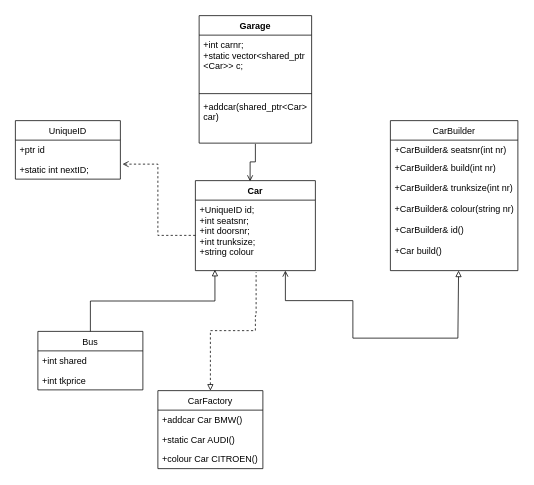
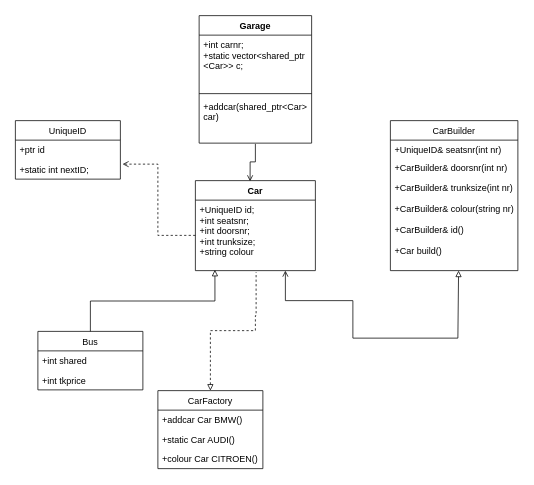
  <mxCell id="0" />
  <mxCell id="1" parent="0" />
  <mxCell id="2" style="edgeStyle=orthogonalEdgeStyle;rounded=0;orthogonalLoop=1;jettySize=auto;html=1;exitX=0.75;exitY=1;exitDx=0;exitDy=0;entryX=0.535;entryY=1;entryDx=0;entryDy=0;startArrow=open;startFill=0;endArrow=block;endFill=0;entryPerimeter=0;" parent="1" source="10" target="26" edge="1"><mxGeometry relative="1" as="geometry"><mxPoint x="600" y="510" as="targetPoint" /><Array as="points"><mxPoint x="380" y="400" /><mxPoint x="470" y="400" /><mxPoint x="470" y="450" /><mxPoint x="610" y="450" /></Array></mxGeometry></mxCell>
  <mxCell id="3" style="edgeStyle=orthogonalEdgeStyle;rounded=0;orthogonalLoop=1;jettySize=auto;html=1;exitX=0.5;exitY=0;exitDx=0;exitDy=0;startArrow=block;startFill=0;endArrow=none;endFill=0;dashed=1;entryX=0.506;entryY=1.021;entryDx=0;entryDy=0;entryPerimeter=0;" parent="1" source="19" target="11" edge="1"><mxGeometry relative="1" as="geometry"><mxPoint x="300" y="610" as="sourcePoint" /><mxPoint x="340" y="370" as="targetPoint" /><Array as="points"><mxPoint x="280" y="440" /><mxPoint x="340" y="440" /><mxPoint x="340" y="420" /><mxPoint x="341" y="420" /></Array></mxGeometry></mxCell>
  <mxCell id="4" style="edgeStyle=orthogonalEdgeStyle;rounded=0;orthogonalLoop=1;jettySize=auto;html=1;exitX=0.5;exitY=0;exitDx=0;exitDy=0;entryX=0.163;entryY=0.989;entryDx=0;entryDy=0;startArrow=none;startFill=0;endArrow=block;endFill=0;entryPerimeter=0;" parent="1" source="16" target="11" edge="1"><mxGeometry relative="1" as="geometry"><mxPoint x="120" y="435" as="sourcePoint" /><mxPoint x="286.08" y="367" as="targetPoint" /></mxGeometry></mxCell>
  <mxCell id="5" style="edgeStyle=orthogonalEdgeStyle;rounded=0;orthogonalLoop=1;jettySize=auto;html=1;exitX=0.5;exitY=1.016;exitDx=0;exitDy=0;entryX=0.456;entryY=0.008;entryDx=0;entryDy=0;endArrow=open;endFill=0;exitPerimeter=0;entryPerimeter=0;" edge="1" parent="1" source="9" target="10"><mxGeometry relative="1" as="geometry" /></mxCell>
  <mxCell id="6" value="Garage" style="swimlane;fontStyle=1;align=center;verticalAlign=top;childLayout=stackLayout;horizontal=1;startSize=26;horizontalStack=0;resizeParent=1;resizeParentMax=0;resizeLast=0;collapsible=1;marginBottom=0;" vertex="1" parent="1"><mxGeometry x="265" y="20" width="150" height="170" as="geometry" /></mxCell>
  <mxCell id="7" value="+int carnr;&#10;+static vector&lt;shared_ptr&#10;&lt;Car&gt;&gt; c;" style="text;strokeColor=none;fillColor=none;align=left;verticalAlign=top;spacingLeft=4;spacingRight=4;overflow=hidden;rotatable=0;points=[[0,0.5],[1,0.5]];portConstraint=eastwest;" vertex="1" parent="6"><mxGeometry y="26" width="150" height="74" as="geometry" /></mxCell>
  <mxCell id="8" value="" style="line;strokeWidth=1;fillColor=none;align=left;verticalAlign=middle;spacingTop=-1;spacingLeft=3;spacingRight=3;rotatable=0;labelPosition=right;points=[];portConstraint=eastwest;strokeColor=inherit;" vertex="1" parent="6"><mxGeometry y="100" width="150" height="8" as="geometry" /></mxCell>
  <mxCell id="9" value="+addcar(shared_ptr&lt;Car&gt; &#10;car)" style="text;strokeColor=none;fillColor=none;align=left;verticalAlign=top;spacingLeft=4;spacingRight=4;overflow=hidden;rotatable=0;points=[[0,0.5],[1,0.5]];portConstraint=eastwest;" vertex="1" parent="6"><mxGeometry y="108" width="150" height="62" as="geometry" /></mxCell>
  <mxCell id="10" value="Car" style="swimlane;fontStyle=1;align=center;verticalAlign=top;childLayout=stackLayout;horizontal=1;startSize=26;horizontalStack=0;resizeParent=1;resizeParentMax=0;resizeLast=0;collapsible=1;marginBottom=0;" vertex="1" parent="1"><mxGeometry x="260" y="240" width="160" height="120" as="geometry" /></mxCell>
  <mxCell id="11" value="+UniqueID id;&#10;+int seatsnr;&#10;+int doorsnr;&#10;+int trunksize;&#10;+string colour" style="text;strokeColor=none;fillColor=none;align=left;verticalAlign=top;spacingLeft=4;spacingRight=4;overflow=hidden;rotatable=0;points=[[0,0.5],[1,0.5]];portConstraint=eastwest;" vertex="1" parent="10"><mxGeometry y="26" width="160" height="94" as="geometry" /></mxCell>
  <mxCell id="12" value="UniqueID" style="swimlane;fontStyle=0;childLayout=stackLayout;horizontal=1;startSize=26;fillColor=none;horizontalStack=0;resizeParent=1;resizeParentMax=0;resizeLast=0;collapsible=1;marginBottom=0;" vertex="1" parent="1"><mxGeometry x="20" y="160" width="140" height="78" as="geometry" /></mxCell>
  <mxCell id="13" value="+ptr id" style="text;strokeColor=none;fillColor=none;align=left;verticalAlign=top;spacingLeft=4;spacingRight=4;overflow=hidden;rotatable=0;points=[[0,0.5],[1,0.5]];portConstraint=eastwest;" vertex="1" parent="12"><mxGeometry y="26" width="140" height="26" as="geometry" /></mxCell>
  <mxCell id="14" value="+static int nextID;" style="text;strokeColor=none;fillColor=none;align=left;verticalAlign=top;spacingLeft=4;spacingRight=4;overflow=hidden;rotatable=0;points=[[0,0.5],[1,0.5]];portConstraint=eastwest;" vertex="1" parent="12"><mxGeometry y="52" width="140" height="26" as="geometry" /></mxCell>
  <mxCell id="15" style="edgeStyle=orthogonalEdgeStyle;rounded=0;orthogonalLoop=1;jettySize=auto;html=1;exitX=0;exitY=0.5;exitDx=0;exitDy=0;entryX=1.021;entryY=0.231;entryDx=0;entryDy=0;entryPerimeter=0;dashed=1;startArrow=none;startFill=0;endArrow=open;endFill=0;" edge="1" parent="1" source="11" target="14"><mxGeometry relative="1" as="geometry" /></mxCell>
  <mxCell id="16" value="Bus" style="swimlane;fontStyle=0;childLayout=stackLayout;horizontal=1;startSize=26;fillColor=none;horizontalStack=0;resizeParent=1;resizeParentMax=0;resizeLast=0;collapsible=1;marginBottom=0;" vertex="1" parent="1"><mxGeometry x="50" y="441" width="140" height="78" as="geometry" /></mxCell>
  <mxCell id="17" value="+int shared" style="text;strokeColor=none;fillColor=none;align=left;verticalAlign=top;spacingLeft=4;spacingRight=4;overflow=hidden;rotatable=0;points=[[0,0.5],[1,0.5]];portConstraint=eastwest;" vertex="1" parent="16"><mxGeometry y="26" width="140" height="26" as="geometry" /></mxCell>
  <mxCell id="18" value="+int tkprice" style="text;strokeColor=none;fillColor=none;align=left;verticalAlign=top;spacingLeft=4;spacingRight=4;overflow=hidden;rotatable=0;points=[[0,0.5],[1,0.5]];portConstraint=eastwest;" vertex="1" parent="16"><mxGeometry y="52" width="140" height="26" as="geometry" /></mxCell>
  <mxCell id="19" value="CarFactory" style="swimlane;fontStyle=0;childLayout=stackLayout;horizontal=1;startSize=26;fillColor=none;horizontalStack=0;resizeParent=1;resizeParentMax=0;resizeLast=0;collapsible=1;marginBottom=0;" vertex="1" parent="1"><mxGeometry x="210" y="520" width="140" height="104" as="geometry" /></mxCell>
  <mxCell id="20" value="+addcar Car BMW()    " style="text;strokeColor=none;fillColor=none;align=left;verticalAlign=top;spacingLeft=4;spacingRight=4;overflow=hidden;rotatable=0;points=[[0,0.5],[1,0.5]];portConstraint=eastwest;" vertex="1" parent="19"><mxGeometry y="26" width="140" height="26" as="geometry" /></mxCell>
  <mxCell id="21" value="+static Car AUDI()" style="text;strokeColor=none;fillColor=none;align=left;verticalAlign=top;spacingLeft=4;spacingRight=4;overflow=hidden;rotatable=0;points=[[0,0.5],[1,0.5]];portConstraint=eastwest;" vertex="1" parent="19"><mxGeometry y="52" width="140" height="26" as="geometry" /></mxCell>
  <mxCell id="22" value="+colour Car CITROEN()" style="text;strokeColor=none;fillColor=none;align=left;verticalAlign=top;spacingLeft=4;spacingRight=4;overflow=hidden;rotatable=0;points=[[0,0.5],[1,0.5]];portConstraint=eastwest;" vertex="1" parent="19"><mxGeometry y="78" width="140" height="26" as="geometry" /></mxCell>
  <mxCell id="23" value="CarBuilder" style="swimlane;fontStyle=0;childLayout=stackLayout;horizontal=1;startSize=26;fillColor=none;horizontalStack=0;resizeParent=1;resizeParentMax=0;resizeLast=0;collapsible=1;marginBottom=0;" vertex="1" parent="1"><mxGeometry x="520" y="160" width="170" height="200" as="geometry" /></mxCell>
- <mxCell id="24" value="+CarBuilder&amp; seatsnr(int nr)" style="text;strokeColor=none;fillColor=none;align=left;verticalAlign=top;spacingLeft=4;spacingRight=4;overflow=hidden;rotatable=0;points=[[0,0.5],[1,0.5]];portConstraint=eastwest;" vertex="1" parent="23"><mxGeometry y="26" width="170" height="24" as="geometry" /></mxCell>
- <mxCell id="25" value="+CarBuilder&amp; build(int nr)" style="text;strokeColor=none;fillColor=none;align=left;verticalAlign=top;spacingLeft=4;spacingRight=4;overflow=hidden;rotatable=0;points=[[0,0.5],[1,0.5]];portConstraint=eastwest;" vertex="1" parent="23"><mxGeometry y="50" width="170" height="26" as="geometry" /></mxCell>
+ <mxCell id="24" value="+UniqueID&amp; seatsnr(int nr)" style="text;strokeColor=none;fillColor=none;align=left;verticalAlign=top;spacingLeft=4;spacingRight=4;overflow=hidden;rotatable=0;points=[[0,0.5],[1,0.5]];portConstraint=eastwest;" vertex="1" parent="23"><mxGeometry y="26" width="170" height="24" as="geometry" /></mxCell>
+ <mxCell id="25" value="+CarBuilder&amp; doorsnr(int nr)" style="text;strokeColor=none;fillColor=none;align=left;verticalAlign=top;spacingLeft=4;spacingRight=4;overflow=hidden;rotatable=0;points=[[0,0.5],[1,0.5]];portConstraint=eastwest;" vertex="1" parent="23"><mxGeometry y="50" width="170" height="26" as="geometry" /></mxCell>
  <mxCell id="26" value="+CarBuilder&amp; trunksize(int nr)&#10;&#10;+CarBuilder&amp; colour(string nr)&#10;&#10;+CarBuilder&amp; id()&#10;&#10;+Car build()" style="text;strokeColor=none;fillColor=none;align=left;verticalAlign=top;spacingLeft=4;spacingRight=4;overflow=hidden;rotatable=0;points=[[0,0.5],[1,0.5]];portConstraint=eastwest;" vertex="1" parent="23"><mxGeometry y="76" width="170" height="124" as="geometry" /></mxCell>
